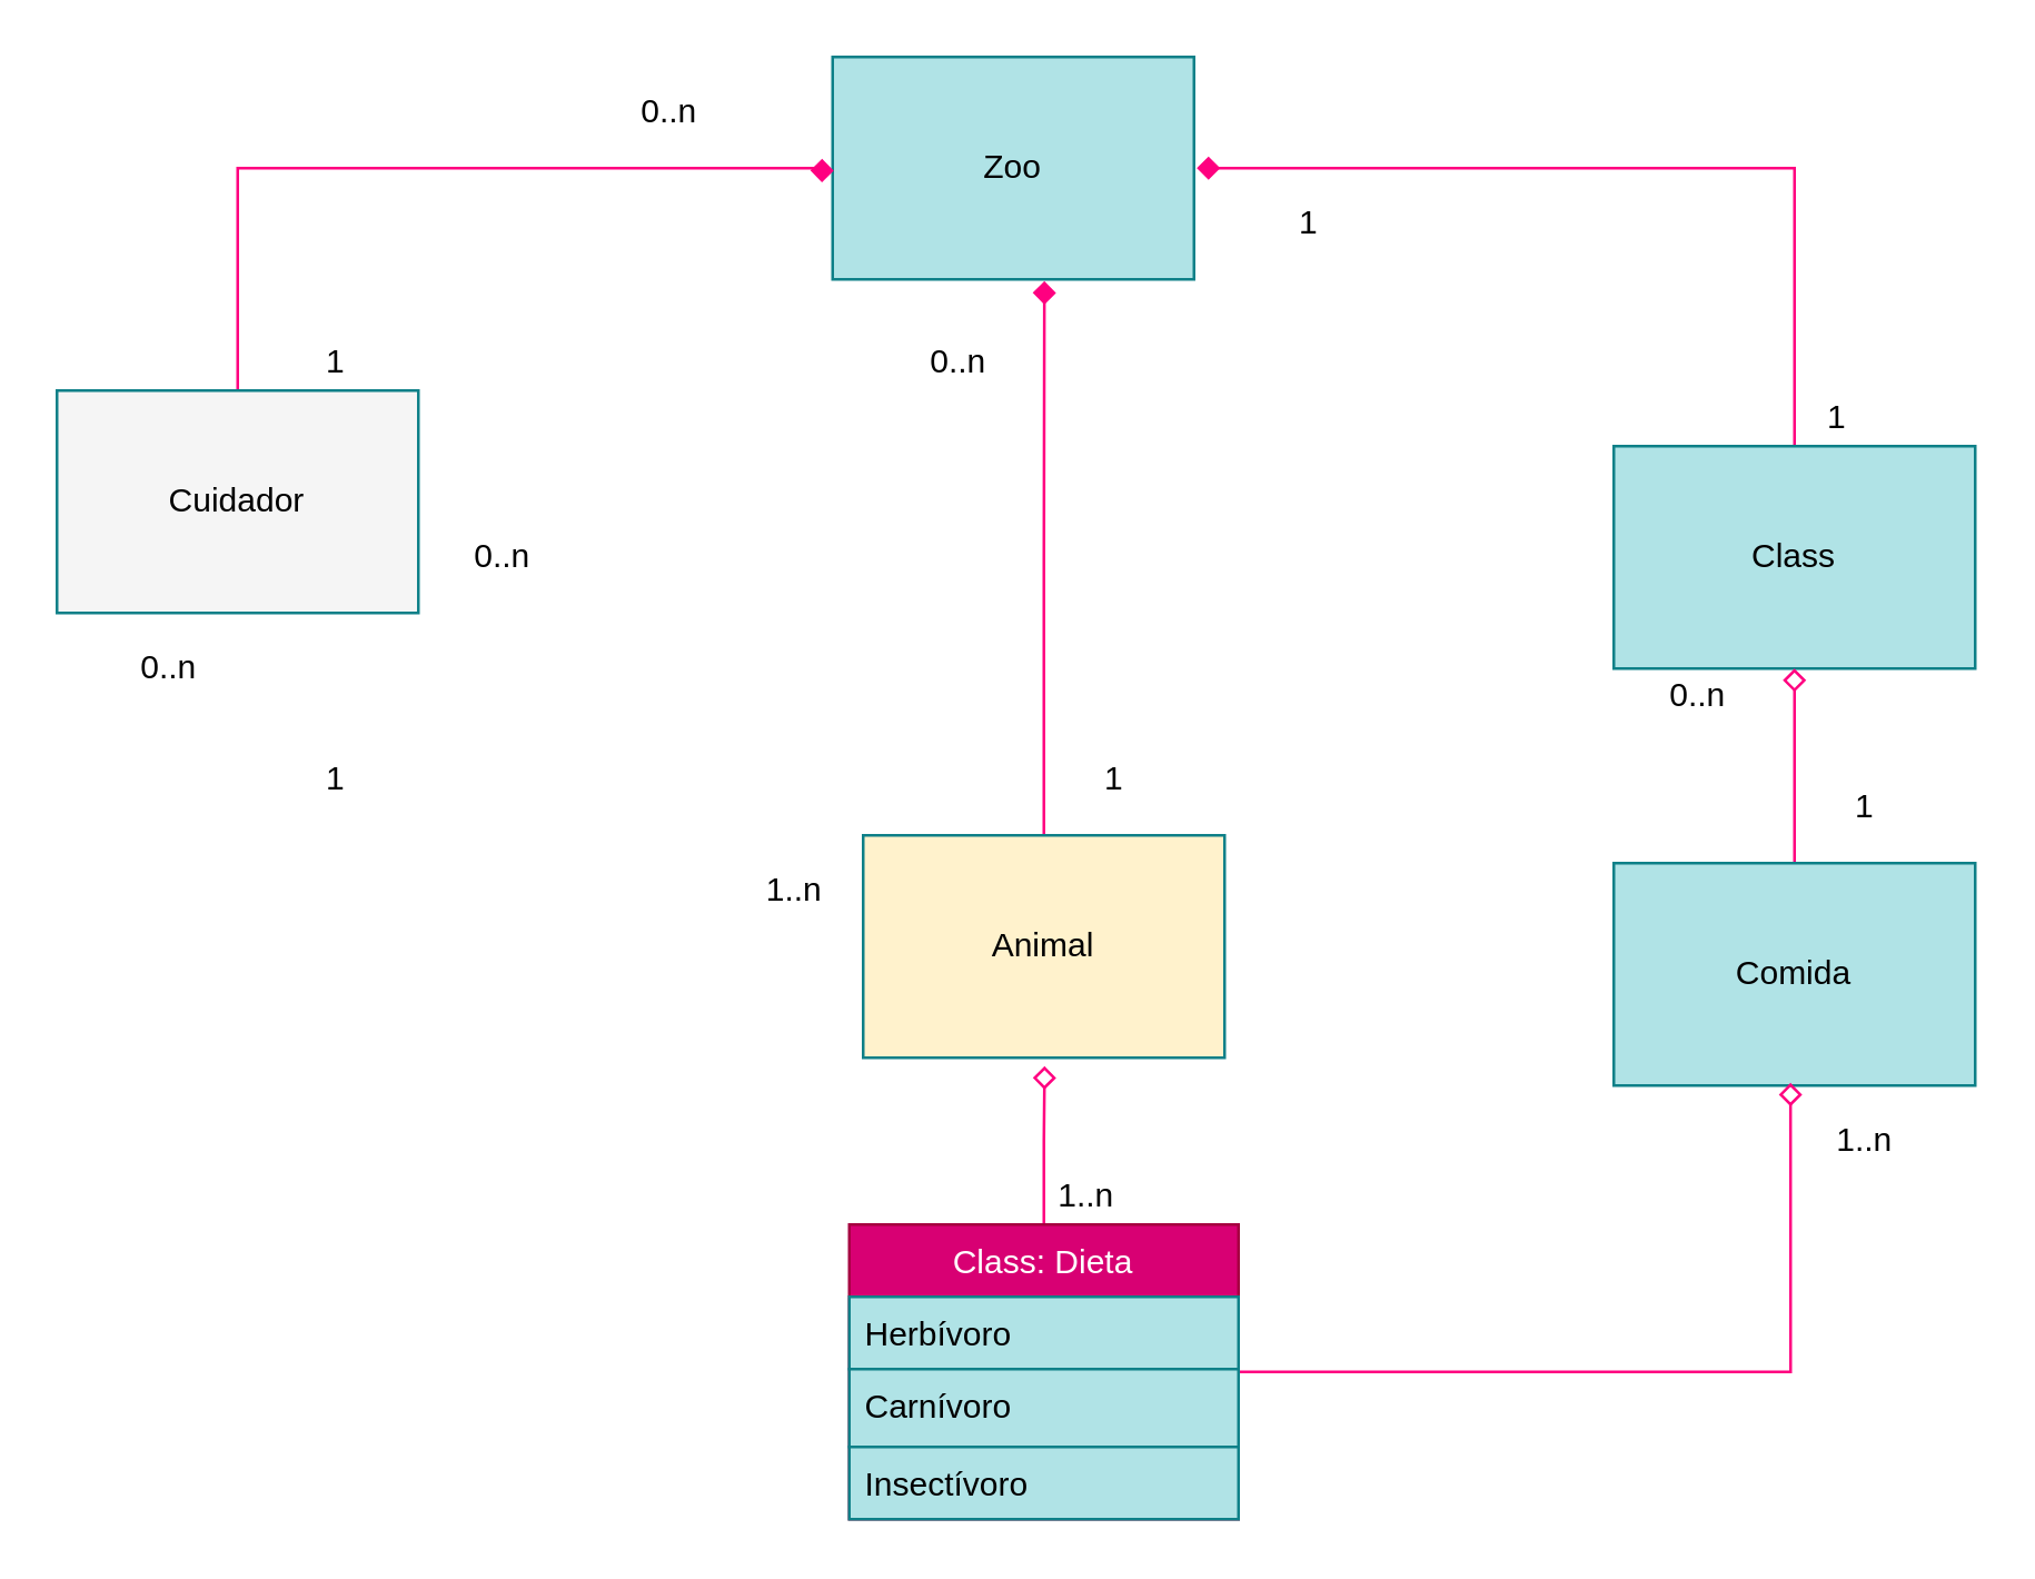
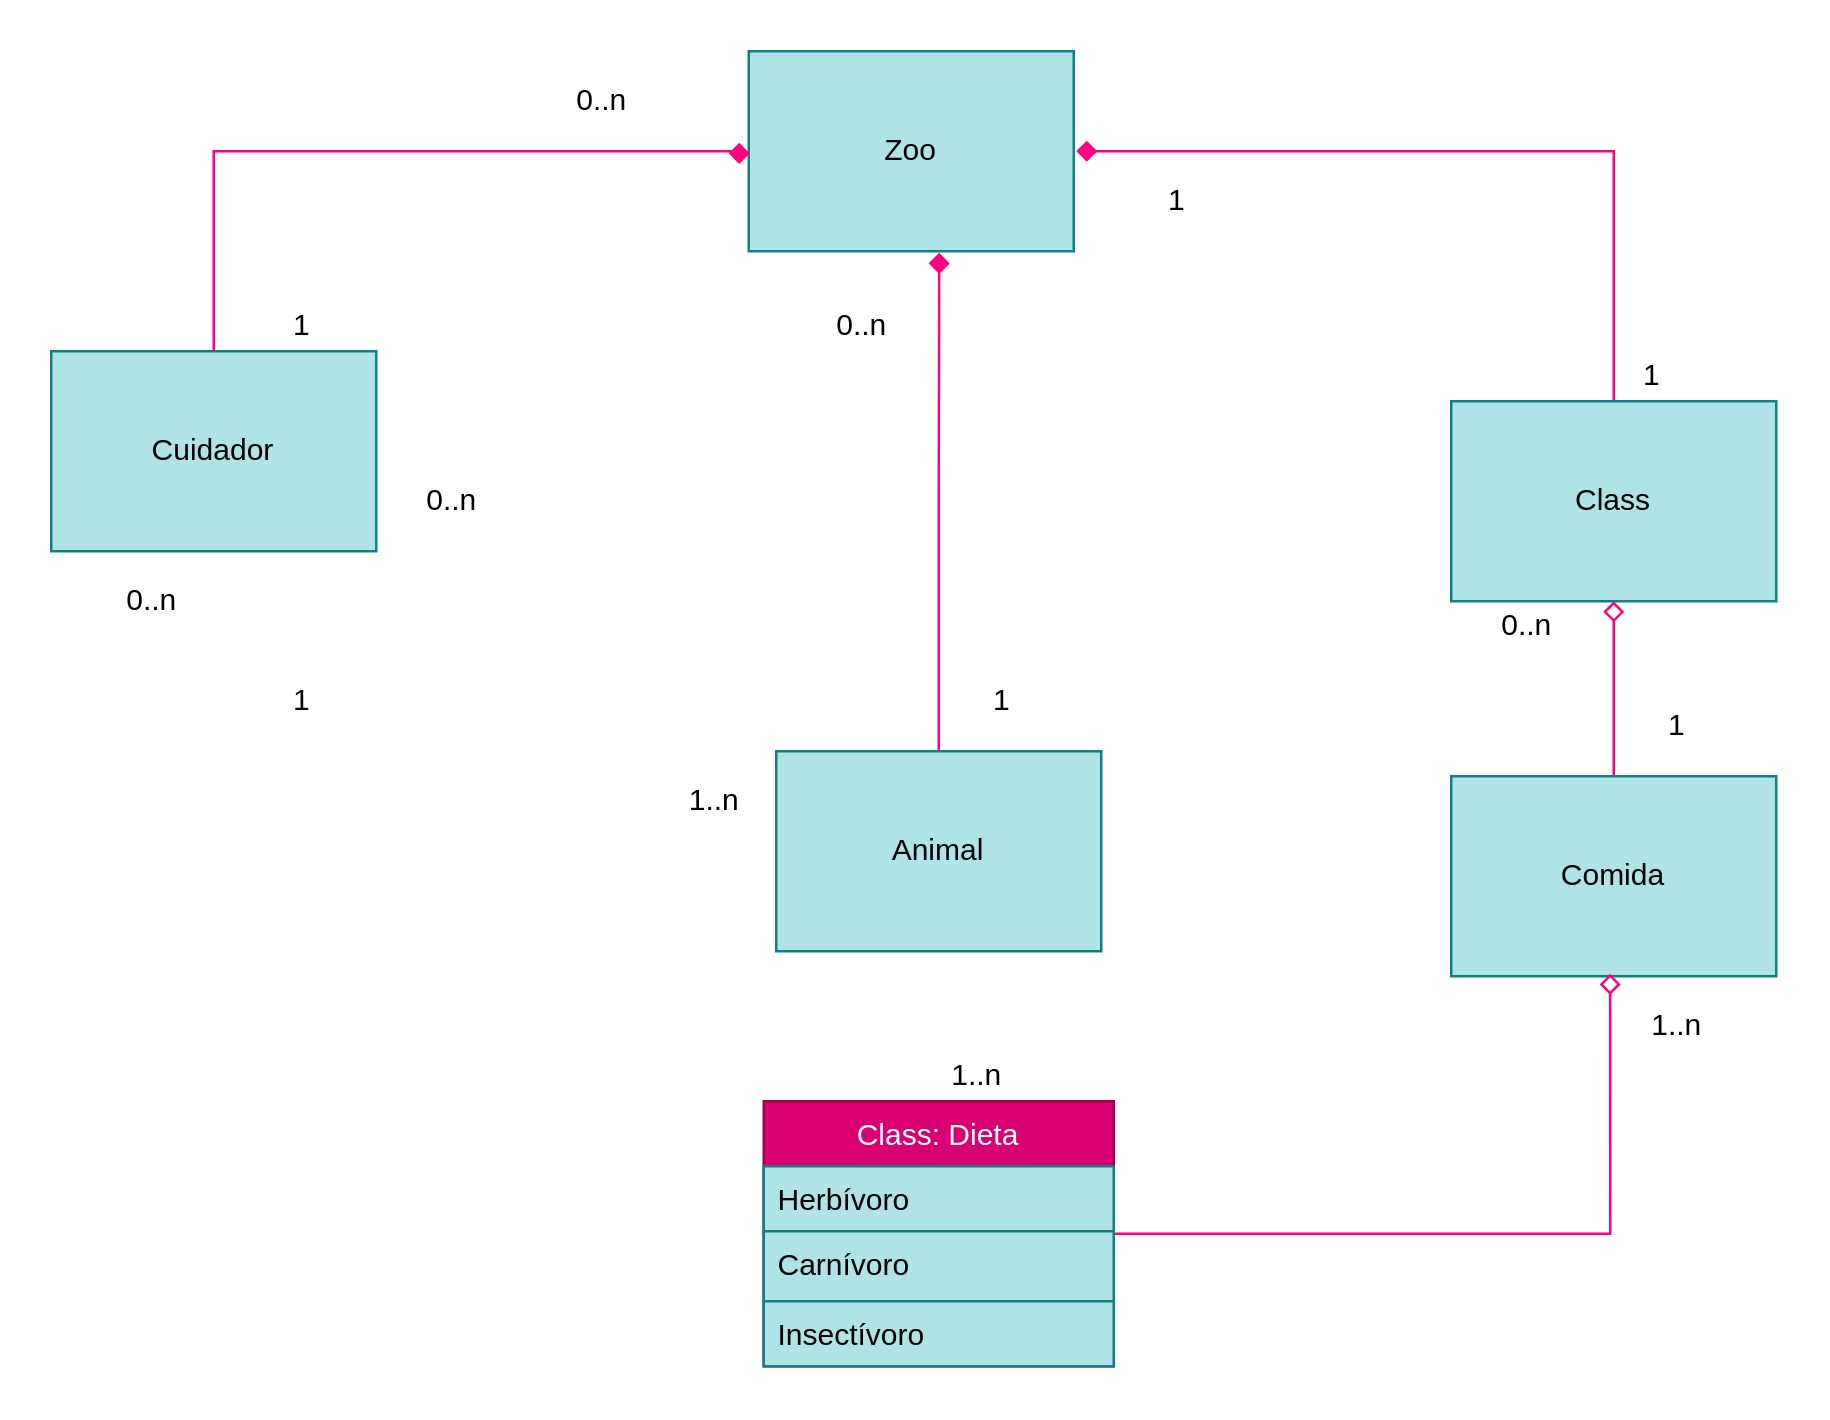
  <mxCell id="0" />
  <mxCell id="1" parent="0" />
  <mxCell id="2" value="Zoo" style="rounded=0;whiteSpace=wrap;html=1;fillColor=#b0e3e6;strokeColor=#0e8088;" vertex="1" parent="1"><mxGeometry x="299" y="20" width="130" height="80" as="geometry" /></mxCell>
  <mxCell id="3" style="edgeStyle=orthogonalEdgeStyle;rounded=0;orthogonalLoop=1;jettySize=auto;html=1;startArrow=none;startFill=0;endArrow=diamond;endFill=1;strokeColor=#FF0080;" edge="1" parent="1" source="4"><mxGeometry relative="1" as="geometry"><mxPoint x="430" y="60" as="targetPoint" /><Array as="points"><mxPoint x="645" y="60" /></Array></mxGeometry></mxCell>
  <mxCell id="4" value="Class" style="rounded=0;whiteSpace=wrap;html=1;fillColor=#b0e3e6;strokeColor=#0e8088;" vertex="1" parent="1"><mxGeometry x="580" y="160" width="130" height="80" as="geometry" /></mxCell>
  <mxCell id="5" style="edgeStyle=orthogonalEdgeStyle;rounded=0;orthogonalLoop=1;jettySize=auto;html=1;entryX=-0.029;entryY=0.458;entryDx=0;entryDy=0;entryPerimeter=0;startArrow=none;startFill=0;endArrow=diamond;endFill=1;strokeColor=#FF0080;" edge="1" parent="1" source="6" target="2"><mxGeometry relative="1" as="geometry"><Array as="points"><mxPoint x="85" y="60" /><mxPoint x="295" y="60" /></Array></mxGeometry></mxCell>
- <mxCell id="6" value="Cuidador" style="rounded=0;whiteSpace=wrap;html=1;fillColor=#f5f5f5;strokeColor=#0e8088;" vertex="1" parent="1"><mxGeometry x="20" y="140" width="130" height="80" as="geometry" /></mxCell>
+ <mxCell id="6" value="Cuidador" style="rounded=0;whiteSpace=wrap;html=1;fillColor=#b0e3e6;strokeColor=#0e8088;" vertex="1" parent="1"><mxGeometry x="20" y="140" width="130" height="80" as="geometry" /></mxCell>
  <mxCell id="7" style="edgeStyle=orthogonalEdgeStyle;rounded=0;orthogonalLoop=1;jettySize=auto;html=1;entryX=0.586;entryY=1.008;entryDx=0;entryDy=0;entryPerimeter=0;startArrow=none;startFill=0;endArrow=diamond;endFill=1;strokeColor=#FF0080;" edge="1" parent="1" source="8" target="2"><mxGeometry relative="1" as="geometry" /></mxCell>
- <mxCell id="8" value="Animal" style="rounded=0;whiteSpace=wrap;html=1;fillColor=#fff2cc;strokeColor=#0e8088;" vertex="1" parent="1"><mxGeometry x="310" y="300" width="130" height="80" as="geometry" /></mxCell>
+ <mxCell id="8" value="Animal" style="rounded=0;whiteSpace=wrap;html=1;fillColor=#b0e3e6;strokeColor=#0e8088;" vertex="1" parent="1"><mxGeometry x="310" y="300" width="130" height="80" as="geometry" /></mxCell>
  <mxCell id="9" style="edgeStyle=orthogonalEdgeStyle;rounded=0;orthogonalLoop=1;jettySize=auto;html=1;startArrow=none;startFill=0;endArrow=diamond;endFill=0;strokeColor=#FF0080;" edge="1" parent="1" source="10"><mxGeometry relative="1" as="geometry"><mxPoint x="645" y="240" as="targetPoint" /><Array as="points"><mxPoint x="645" y="241" /></Array></mxGeometry></mxCell>
  <mxCell id="10" value="Comida" style="rounded=0;whiteSpace=wrap;html=1;fillColor=#b0e3e6;strokeColor=#0e8088;" vertex="1" parent="1"><mxGeometry x="580" y="310" width="130" height="80" as="geometry" /></mxCell>
- <mxCell id="11" style="rounded=0;orthogonalLoop=1;jettySize=auto;html=1;entryX=0.502;entryY=1.038;entryDx=0;entryDy=0;entryPerimeter=0;edgeStyle=orthogonalEdgeStyle;startArrow=none;startFill=0;endArrow=diamond;endFill=0;strokeColor=#FF0080;" edge="1" parent="1" source="13" target="8"><mxGeometry relative="1" as="geometry" /></mxCell>
  <mxCell id="12" style="edgeStyle=orthogonalEdgeStyle;rounded=0;orthogonalLoop=1;jettySize=auto;html=1;entryX=0.489;entryY=0.988;entryDx=0;entryDy=0;entryPerimeter=0;startArrow=none;startFill=0;endArrow=diamond;endFill=0;strokeColor=#FF0080;" edge="1" parent="1" source="13" target="10"><mxGeometry relative="1" as="geometry" /></mxCell>
  <mxCell id="13" value="Class: Dieta" style="swimlane;fontStyle=0;childLayout=stackLayout;horizontal=1;startSize=26;fillColor=#d80073;horizontalStack=0;resizeParent=1;resizeParentMax=0;resizeLast=0;collapsible=1;marginBottom=0;fontColor=#ffffff;strokeColor=#A50040;" vertex="1" parent="1"><mxGeometry x="305" y="440" width="140" height="106" as="geometry" /></mxCell>
  <mxCell id="14" value="Herbívoro" style="text;strokeColor=#0e8088;fillColor=#b0e3e6;align=left;verticalAlign=top;spacingLeft=4;spacingRight=4;overflow=hidden;rotatable=0;points=[[0,0.5],[1,0.5]];portConstraint=eastwest;" vertex="1" parent="13"><mxGeometry y="26" width="140" height="26" as="geometry" /></mxCell>
  <mxCell id="15" value="Carnívoro" style="text;strokeColor=#0e8088;fillColor=#b0e3e6;align=left;verticalAlign=top;spacingLeft=4;spacingRight=4;overflow=hidden;rotatable=0;points=[[0,0.5],[1,0.5]];portConstraint=eastwest;" vertex="1" parent="13"><mxGeometry y="52" width="140" height="28" as="geometry" /></mxCell>
  <mxCell id="16" value="Insectívoro" style="text;strokeColor=#0e8088;fillColor=#b0e3e6;align=left;verticalAlign=top;spacingLeft=4;spacingRight=4;overflow=hidden;rotatable=0;points=[[0,0.5],[1,0.5]];portConstraint=eastwest;" vertex="1" parent="13"><mxGeometry y="80" width="140" height="26" as="geometry" /></mxCell>
  <mxCell id="17" value="1" style="text;html=1;align=center;verticalAlign=middle;resizable=0;points=[];autosize=1;strokeColor=none;fillColor=none;" vertex="1" parent="1"><mxGeometry x="660" y="280" width="20" height="20" as="geometry" /></mxCell>
  <mxCell id="18" value="1" style="text;html=1;align=center;verticalAlign=middle;resizable=0;points=[];autosize=1;strokeColor=none;fillColor=none;" vertex="1" parent="1"><mxGeometry x="390" y="270" width="20" height="20" as="geometry" /></mxCell>
  <mxCell id="19" value="1" style="text;html=1;align=center;verticalAlign=middle;resizable=0;points=[];autosize=1;strokeColor=none;fillColor=none;" vertex="1" parent="1"><mxGeometry x="110" y="270" width="20" height="20" as="geometry" /></mxCell>
  <mxCell id="20" value="1" style="text;html=1;align=center;verticalAlign=middle;resizable=0;points=[];autosize=1;strokeColor=none;fillColor=none;" vertex="1" parent="1"><mxGeometry x="650" y="140" width="20" height="20" as="geometry" /></mxCell>
  <mxCell id="21" value="1" style="text;html=1;align=center;verticalAlign=middle;resizable=0;points=[];autosize=1;strokeColor=none;fillColor=none;" vertex="1" parent="1"><mxGeometry x="110" y="120" width="20" height="20" as="geometry" /></mxCell>
  <mxCell id="22" value="1" style="text;html=1;align=center;verticalAlign=middle;resizable=0;points=[];autosize=1;strokeColor=none;fillColor=none;" vertex="1" parent="1"><mxGeometry x="460" y="70" width="20" height="20" as="geometry" /></mxCell>
  <mxCell id="23" value="1..n" style="text;html=1;align=center;verticalAlign=middle;resizable=0;points=[];autosize=1;strokeColor=none;fillColor=none;" vertex="1" parent="1"><mxGeometry x="265" y="310" width="40" height="20" as="geometry" /></mxCell>
  <mxCell id="24" value="0..n" style="text;html=1;align=center;verticalAlign=middle;resizable=0;points=[];autosize=1;strokeColor=none;fillColor=none;" vertex="1" parent="1"><mxGeometry x="324" y="120" width="40" height="20" as="geometry" /></mxCell>
  <mxCell id="25" value="0..n" style="text;html=1;align=center;verticalAlign=middle;resizable=0;points=[];autosize=1;strokeColor=none;fillColor=none;" vertex="1" parent="1"><mxGeometry x="160" y="190" width="40" height="20" as="geometry" /></mxCell>
  <mxCell id="26" value="0..n" style="text;html=1;align=center;verticalAlign=middle;resizable=0;points=[];autosize=1;strokeColor=none;fillColor=none;" vertex="1" parent="1"><mxGeometry x="40" y="230" width="40" height="20" as="geometry" /></mxCell>
  <mxCell id="27" value="0..n" style="text;html=1;align=center;verticalAlign=middle;resizable=0;points=[];autosize=1;strokeColor=none;fillColor=none;" vertex="1" parent="1"><mxGeometry x="590" y="240" width="40" height="20" as="geometry" /></mxCell>
  <mxCell id="28" value="0..n" style="text;html=1;align=center;verticalAlign=middle;resizable=0;points=[];autosize=1;strokeColor=none;fillColor=none;" vertex="1" parent="1"><mxGeometry x="220" y="30" width="40" height="20" as="geometry" /></mxCell>
  <mxCell id="29" value="1..n" style="text;html=1;align=center;verticalAlign=middle;resizable=0;points=[];autosize=1;strokeColor=none;fillColor=none;" vertex="1" parent="1"><mxGeometry x="370" y="420" width="40" height="20" as="geometry" /></mxCell>
  <mxCell id="30" value="1..n" style="text;html=1;align=center;verticalAlign=middle;resizable=0;points=[];autosize=1;strokeColor=none;fillColor=none;" vertex="1" parent="1"><mxGeometry x="650" y="400" width="40" height="20" as="geometry" /></mxCell>
